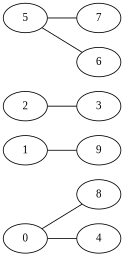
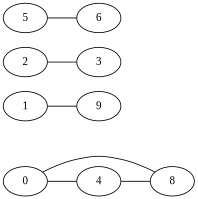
  strict graph {
    fontname="Liberation Serif"
    rankdir=LR
    node [fontname="Liberation Serif"]
    edge [fontname="Liberation Serif" weight=4]
    0
    8
    4
    1
    9
    2
    3
    5
-   7
    6
    0 -- 8
    0 -- 4 [weight=10]
+   4 -- 8 [weight=9]
    1 -- 9 [weight=9]
    2 -- 3 [weight=6]
-   5 -- 7 [weight=10]
    5 -- 6
  }
